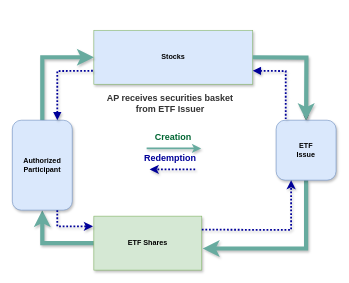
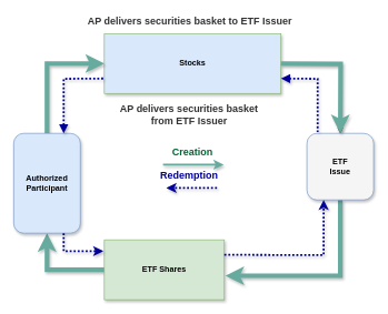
  <mxCell id="0" />
  <mxCell id="1" parent="0" />
  <mxCell id="2" style="edgeStyle=orthogonalEdgeStyle;rounded=0;orthogonalLoop=1;jettySize=auto;html=1;entryX=0.5;entryY=1;entryDx=0;entryDy=0;strokeWidth=7;strokeColor=#67AB9F;shadow=1;" parent="1" source="3" target="7" edge="1"><mxGeometry relative="1" as="geometry" /></mxCell>
  <mxCell id="3" value="&lt;b&gt;ETF Shares&lt;/b&gt;" style="rounded=0;whiteSpace=wrap;html=1;fillColor=#d5e8d4;strokeColor=#82b366;shadow=1;" parent="1" vertex="1"><mxGeometry x="156" y="360" width="180" height="90" as="geometry" /></mxCell>
  <mxCell id="4" style="edgeStyle=orthogonalEdgeStyle;rounded=0;orthogonalLoop=1;jettySize=auto;html=1;entryX=0.5;entryY=0;entryDx=0;entryDy=0;shadow=1;" parent="1" source="5" target="9" edge="1"><mxGeometry relative="1" as="geometry" /></mxCell>
  <mxCell id="5" value="&lt;b&gt;Stocks&lt;/b&gt;" style="rounded=0;whiteSpace=wrap;html=1;fillColor=#dae8fc;strokeColor=#82b366;shadow=1;" parent="1" vertex="1"><mxGeometry x="156" y="50" width="265" height="90" as="geometry" /></mxCell>
  <mxCell id="6" style="edgeStyle=orthogonalEdgeStyle;rounded=0;orthogonalLoop=1;jettySize=auto;html=1;entryX=0;entryY=0.5;entryDx=0;entryDy=0;exitX=0.5;exitY=0;exitDx=0;exitDy=0;strokeWidth=7;strokeColor=#67AB9F;shadow=1;" parent="1" source="7" target="5" edge="1"><mxGeometry relative="1" as="geometry" /></mxCell>
  <mxCell id="7" value="&lt;b&gt;Authorized&lt;br&gt;Participant&lt;/b&gt;" style="whiteSpace=wrap;html=1;aspect=fixed;rounded=1;fillColor=#dae8fc;strokeColor=#6c8ebf;shadow=1;" parent="1" vertex="1"><mxGeometry x="20" y="200" width="100" height="150" as="geometry" /></mxCell>
  <mxCell id="8" style="edgeStyle=orthogonalEdgeStyle;rounded=0;orthogonalLoop=1;jettySize=auto;html=1;entryX=1.008;entryY=0.6;entryDx=0;entryDy=0;entryPerimeter=0;exitX=0.5;exitY=1;exitDx=0;exitDy=0;strokeWidth=7;strokeColor=#67AB9F;shadow=1;" parent="1" source="9" target="3" edge="1"><mxGeometry relative="1" as="geometry"><Array as="points"><mxPoint x="510" y="414" /></Array></mxGeometry></mxCell>
- <mxCell id="9" value="&lt;b&gt;ETF&lt;br&gt;Issue&lt;/b&gt;" style="whiteSpace=wrap;html=1;aspect=fixed;rounded=1;fillColor=#dae8fc;strokeColor=#6c8ebf;shadow=1;" parent="1" vertex="1"><mxGeometry x="460" y="200" width="100" height="100" as="geometry" /></mxCell>
+ <mxCell id="9" value="&lt;b&gt;ETF&lt;br&gt;Issue&lt;/b&gt;" style="whiteSpace=wrap;html=1;aspect=fixed;rounded=1;fillColor=#f5f5f5;strokeColor=#6c8ebf;shadow=1;" parent="1" vertex="1"><mxGeometry x="460" y="200" width="100" height="100" as="geometry" /></mxCell>
  <mxCell id="10" style="edgeStyle=orthogonalEdgeStyle;rounded=0;orthogonalLoop=1;jettySize=auto;html=1;entryX=0.5;entryY=0;entryDx=0;entryDy=0;strokeWidth=7;strokeColor=#67AB9F;shadow=1;" parent="1" edge="1"><mxGeometry relative="1" as="geometry"><mxPoint x="421" y="95" as="sourcePoint" /><mxPoint x="510" y="200" as="targetPoint" /></mxGeometry></mxCell>
  <mxCell id="11" value="" style="endArrow=none;html=1;strokeWidth=3;exitX=1;exitY=0.75;exitDx=0;exitDy=0;entryX=0.16;entryY=-0.02;entryDx=0;entryDy=0;entryPerimeter=0;rounded=0;endFill=0;startArrow=block;startFill=1;dashed=1;dashPattern=1 1;strokeColor=#000099;shadow=1;" parent="1" source="5" target="9" edge="1"><mxGeometry width="50" height="50" relative="1" as="geometry"><mxPoint x="460" y="110" as="sourcePoint" /><mxPoint x="460" y="170" as="targetPoint" /><Array as="points"><mxPoint x="476" y="118" /></Array></mxGeometry></mxCell>
  <mxCell id="12" value="" style="endArrow=none;html=1;strokeWidth=3;exitX=0.75;exitY=0;exitDx=0;exitDy=0;entryX=0;entryY=0.75;entryDx=0;entryDy=0;rounded=0;endFill=0;startArrow=block;startFill=1;dashed=1;dashPattern=1 1;strokeColor=#000099;shadow=1;" parent="1" source="7" target="5" edge="1"><mxGeometry width="50" height="50" relative="1" as="geometry"><mxPoint x="156" y="160" as="sourcePoint" /><mxPoint x="211" y="240.5" as="targetPoint" /><Array as="points"><mxPoint x="95" y="118" /></Array></mxGeometry></mxCell>
  <mxCell id="13" value="" style="endArrow=classic;html=1;strokeWidth=3;entryX=0.25;entryY=1;entryDx=0;entryDy=0;exitX=1;exitY=0.25;exitDx=0;exitDy=0;rounded=0;dashed=1;dashPattern=1 1;strokeColor=#000099;shadow=1;" parent="1" source="3" target="9" edge="1"><mxGeometry width="50" height="50" relative="1" as="geometry"><mxPoint x="391" y="350" as="sourcePoint" /><mxPoint x="441" y="300" as="targetPoint" /><Array as="points"><mxPoint x="485" y="383" /></Array></mxGeometry></mxCell>
  <mxCell id="14" value="" style="endArrow=classic;html=1;strokeWidth=3;entryX=-0.008;entryY=0.189;entryDx=0;entryDy=0;entryPerimeter=0;exitX=0.75;exitY=1;exitDx=0;exitDy=0;rounded=0;dashed=1;dashPattern=1 1;strokeColor=#000099;shadow=1;" parent="1" source="7" target="3" edge="1"><mxGeometry width="50" height="50" relative="1" as="geometry"><mxPoint x="101" y="370" as="sourcePoint" /><mxPoint x="151" y="320" as="targetPoint" /><Array as="points"><mxPoint x="95" y="377" /></Array></mxGeometry></mxCell>
  <mxCell id="15" value="" style="endArrow=classic;html=1;dashed=1;dashPattern=1 1;strokeWidth=3;strokeColor=#000099;shadow=1;" parent="1" edge="1"><mxGeometry width="50" height="50" relative="1" as="geometry"><mxPoint x="325" y="282" as="sourcePoint" /><mxPoint x="249" y="282" as="targetPoint" /></mxGeometry></mxCell>
  <mxCell id="16" value="Redemption" style="text;html=1;align=center;verticalAlign=middle;resizable=0;points=[];autosize=1;fontSize=15;fontColor=#000099;fontStyle=1;shadow=1;" parent="1" vertex="1"><mxGeometry x="233" y="251.5" width="100" height="20" as="geometry" /></mxCell>
  <mxCell id="17" value="Creation" style="text;html=1;align=center;verticalAlign=middle;resizable=0;points=[];autosize=1;fontSize=15;fontColor=#006633;fontStyle=1;shadow=1;" parent="1" vertex="1"><mxGeometry x="248" y="217" width="80" height="20" as="geometry" /></mxCell>
  <mxCell id="18" value="" style="endArrow=classic;html=1;strokeWidth=3;strokeColor=#67AB9F;shadow=1;" parent="1" edge="1"><mxGeometry width="50" height="50" relative="1" as="geometry"><mxPoint x="244" y="247" as="sourcePoint" /><mxPoint x="335" y="247" as="targetPoint" /></mxGeometry></mxCell>
- <mxCell id="19" value="&lt;font&gt;AP receives securities basket&amp;nbsp;&lt;br&gt;&amp;nbsp;from ETF Issuer&amp;nbsp;&amp;nbsp;&lt;/font&gt;" style="text;html=1;align=center;verticalAlign=middle;resizable=0;points=[];autosize=1;fontSize=15;fontColor=#333333;fontStyle=1;shadow=1;" parent="1" vertex="1"><mxGeometry x="152" y="152" width="265" height="40" as="geometry" /></mxCell>
+ <mxCell id="19" value="&lt;font&gt;AP delivers securities basket&amp;nbsp;&lt;br&gt;&amp;nbsp;from ETF Issuer&amp;nbsp;&amp;nbsp;&lt;/font&gt;" style="text;html=1;align=center;verticalAlign=middle;resizable=0;points=[];autosize=1;fontSize=15;fontColor=#333333;fontStyle=1;shadow=1;" parent="1" vertex="1"><mxGeometry x="152" y="152" width="265" height="40" as="geometry" /></mxCell>
+ <mxCell id="20" value="&lt;font&gt;AP delivers securities basket to ETF Issuer&lt;/font&gt;" style="text;html=1;align=center;verticalAlign=middle;resizable=0;points=[];autosize=1;fontSize=15;fontColor=#333333;fontStyle=1;shadow=1;" parent="1" vertex="1"><mxGeometry x="124" y="20" width="320" height="20" as="geometry" /></mxCell>
